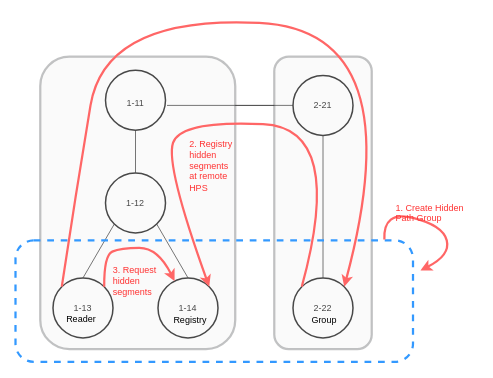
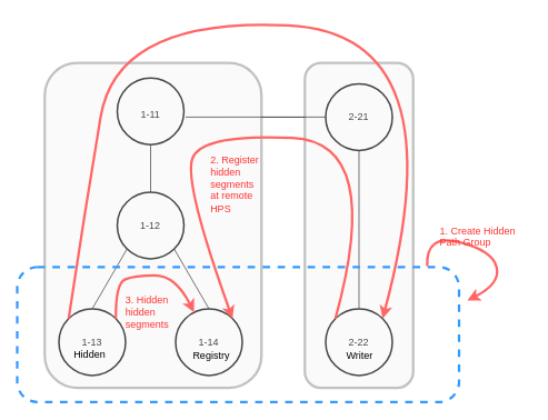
  <mxCell id="0" />
  <mxCell id="1" parent="0" />
  <mxCell id="2" value="" style="ellipse;whiteSpace=wrap;html=1;aspect=fixed;strokeWidth=2;" vertex="1" parent="1"><mxGeometry x="140" y="93" width="80" height="80" as="geometry" /></mxCell>
  <mxCell id="3" value="" style="ellipse;whiteSpace=wrap;html=1;aspect=fixed;strokeWidth=2;" vertex="1" parent="1"><mxGeometry x="140" y="230" width="80" height="80" as="geometry" /></mxCell>
  <mxCell id="4" value="" style="ellipse;whiteSpace=wrap;html=1;aspect=fixed;strokeWidth=2;" vertex="1" parent="1"><mxGeometry x="70" y="370" width="80" height="80" as="geometry" /></mxCell>
  <mxCell id="5" value="" style="ellipse;whiteSpace=wrap;html=1;aspect=fixed;strokeWidth=2;" vertex="1" parent="1"><mxGeometry x="210" y="370" width="80" height="80" as="geometry" /></mxCell>
  <mxCell id="6" value="" style="ellipse;whiteSpace=wrap;html=1;aspect=fixed;strokeWidth=2;" vertex="1" parent="1"><mxGeometry x="390" y="100" width="80" height="80" as="geometry" /></mxCell>
  <mxCell id="7" value="" style="ellipse;whiteSpace=wrap;html=1;aspect=fixed;strokeWidth=2;perimeterSpacing=0;" vertex="1" parent="1"><mxGeometry x="390" y="370" width="80" height="80" as="geometry" /></mxCell>
  <mxCell id="8" value="" style="endArrow=none;html=1;entryX=0.5;entryY=1;entryDx=0;entryDy=0;" edge="1" parent="1" source="3" target="2"><mxGeometry width="50" height="50" relative="1" as="geometry"><mxPoint x="100" y="520" as="sourcePoint" /><mxPoint x="150" y="470" as="targetPoint" /></mxGeometry></mxCell>
  <mxCell id="9" value="" style="endArrow=none;html=1;entryX=0.5;entryY=0;entryDx=0;entryDy=0;exitX=0;exitY=1;exitDx=0;exitDy=0;" edge="1" parent="1" source="3" target="4"><mxGeometry width="50" height="50" relative="1" as="geometry"><mxPoint x="190" y="240" as="sourcePoint" /><mxPoint x="190" y="180" as="targetPoint" /></mxGeometry></mxCell>
  <mxCell id="10" value="" style="endArrow=none;html=1;entryX=0.5;entryY=0;entryDx=0;entryDy=0;exitX=1;exitY=1;exitDx=0;exitDy=0;" edge="1" parent="1" source="3" target="5"><mxGeometry width="50" height="50" relative="1" as="geometry"><mxPoint x="162" y="308" as="sourcePoint" /><mxPoint x="120" y="380" as="targetPoint" /></mxGeometry></mxCell>
  <mxCell id="11" value="" style="endArrow=none;html=1;exitX=0.5;exitY=1;exitDx=0;exitDy=0;" edge="1" parent="1" source="6" target="7"><mxGeometry width="50" height="50" relative="1" as="geometry"><mxPoint x="218" y="308" as="sourcePoint" /><mxPoint x="260" y="380" as="targetPoint" /></mxGeometry></mxCell>
  <mxCell id="12" value="" style="endArrow=none;html=1;exitX=1.025;exitY=0.588;exitDx=0;exitDy=0;exitPerimeter=0;entryX=0;entryY=0.5;entryDx=0;entryDy=0;" edge="1" parent="1" source="2" target="6"><mxGeometry width="50" height="50" relative="1" as="geometry"><mxPoint x="440" y="180" as="sourcePoint" /><mxPoint x="440" y="380" as="targetPoint" /></mxGeometry></mxCell>
  <mxCell id="13" value="1-11" style="text;html=1;strokeColor=none;fillColor=none;align=center;verticalAlign=middle;whiteSpace=wrap;rounded=0;" vertex="1" parent="1"><mxGeometry x="155" y="123" width="50" height="27" as="geometry" /></mxCell>
  <mxCell id="14" value="2-21" style="text;html=1;strokeColor=none;fillColor=none;align=center;verticalAlign=middle;whiteSpace=wrap;rounded=0;" vertex="1" parent="1"><mxGeometry x="405" y="126.5" width="50" height="27" as="geometry" /></mxCell>
  <mxCell id="15" value="1-12" style="text;html=1;strokeColor=none;fillColor=none;align=center;verticalAlign=middle;whiteSpace=wrap;rounded=0;" vertex="1" parent="1"><mxGeometry x="155" y="256.5" width="50" height="27" as="geometry" /></mxCell>
  <mxCell id="16" value="1-13" style="text;html=1;strokeColor=none;fillColor=none;align=center;verticalAlign=middle;whiteSpace=wrap;rounded=0;" vertex="1" parent="1"><mxGeometry x="85" y="396.5" width="50" height="27" as="geometry" /></mxCell>
  <mxCell id="17" value="1-14" style="text;html=1;strokeColor=none;fillColor=none;align=center;verticalAlign=middle;whiteSpace=wrap;rounded=0;" vertex="1" parent="1"><mxGeometry x="225" y="396.5" width="50" height="27" as="geometry" /></mxCell>
  <mxCell id="18" value="2-22" style="text;html=1;strokeColor=none;fillColor=none;align=center;verticalAlign=middle;whiteSpace=wrap;rounded=0;" vertex="1" parent="1"><mxGeometry x="405" y="396.5" width="50" height="27" as="geometry" /></mxCell>
  <mxCell id="19" value="" style="rounded=1;whiteSpace=wrap;html=1;strokeWidth=3;fillColor=#eeeeee;glass=0;strokeColor=#36393d;opacity=30;" vertex="1" parent="1"><mxGeometry x="53" y="75" width="260" height="390" as="geometry" /></mxCell>
  <mxCell id="20" value="" style="rounded=1;whiteSpace=wrap;html=1;fillColor=#eeeeee;strokeWidth=3;strokeColor=#36393d;opacity=30;" vertex="1" parent="1"><mxGeometry x="365" y="75" width="130" height="390" as="geometry" /></mxCell>
  <mxCell id="21" value="" style="rounded=1;whiteSpace=wrap;html=1;fillColor=none;strokeColor=#3399FF;dashed=1;strokeWidth=3;" vertex="1" parent="1"><mxGeometry x="20" y="320" width="530" height="162" as="geometry" /></mxCell>
  <mxCell id="22" value="" style="curved=1;endArrow=classic;html=1;exitX=0;exitY=0;exitDx=0;exitDy=0;entryX=1;entryY=0;entryDx=0;entryDy=0;strokeColor=#FF6666;strokeWidth=3;" edge="1" parent="1" source="7" target="5"><mxGeometry width="50" height="50" relative="1" as="geometry"><mxPoint x="10" y="760" as="sourcePoint" /><mxPoint x="60" y="710" as="targetPoint" /><Array as="points"><mxPoint x="460" y="170" /><mxPoint x="240" y="160" /><mxPoint x="220" y="220" /></Array></mxGeometry></mxCell>
  <mxCell id="23" value="" style="curved=1;endArrow=classic;html=1;strokeColor=#FF6666;strokeWidth=3;exitX=0;exitY=0;exitDx=0;exitDy=0;entryX=1;entryY=0;entryDx=0;entryDy=0;" edge="1" parent="1" source="4" target="7"><mxGeometry width="50" height="50" relative="1" as="geometry"><mxPoint x="60" y="280" as="sourcePoint" /><mxPoint x="110" y="230" as="targetPoint" /><Array as="points"><mxPoint x="100" y="260" /><mxPoint x="140" y="20" /><mxPoint x="550" y="40" /></Array></mxGeometry></mxCell>
  <mxCell id="24" value="" style="curved=1;endArrow=classic;html=1;strokeColor=#FF6666;strokeWidth=3;exitX=1;exitY=0;exitDx=0;exitDy=0;" edge="1" parent="1" source="4" target="5"><mxGeometry width="50" height="50" relative="1" as="geometry"><mxPoint x="160" y="380" as="sourcePoint" /><mxPoint x="210" y="330" as="targetPoint" /><Array as="points"><mxPoint x="138" y="340" /><mxPoint x="160" y="330" /><mxPoint x="210" y="330" /></Array></mxGeometry></mxCell>
  <mxCell id="25" value="" style="curved=1;endArrow=classic;html=1;strokeColor=#FF6666;strokeWidth=3;exitX=0.928;exitY=-0.007;exitDx=0;exitDy=0;exitPerimeter=0;" edge="1" parent="1" source="21"><mxGeometry width="50" height="50" relative="1" as="geometry"><mxPoint x="510" y="330" as="sourcePoint" /><mxPoint x="560" y="360" as="targetPoint" /><Array as="points"><mxPoint x="510" y="280" /><mxPoint x="590" y="300" /><mxPoint x="600" y="340" /></Array></mxGeometry></mxCell>
  <mxCell id="26" value="&lt;div&gt;&lt;font color=&quot;#FF3333&quot;&gt;1. Create Hidden &lt;br&gt;&lt;/font&gt;&lt;/div&gt;&lt;div&gt;&lt;font color=&quot;#FF3333&quot;&gt;Path Group&lt;/font&gt;&lt;/div&gt;" style="text;html=1;resizable=0;points=[];autosize=1;align=left;verticalAlign=top;spacingTop=-4;" vertex="1" parent="1"><mxGeometry x="525" y="266.5" width="110" height="30" as="geometry" /></mxCell>
- <mxCell id="27" value="&lt;div&gt;&lt;font color=&quot;#FF3333&quot;&gt;2. Registry&lt;/font&gt;&lt;/div&gt;&lt;div&gt;&lt;font color=&quot;#FF3333&quot;&gt;hidden&lt;/font&gt;&lt;/div&gt;&lt;div&gt;&lt;font color=&quot;#FF3333&quot;&gt;segments&lt;/font&gt;&lt;/div&gt;&lt;div&gt;&lt;font color=&quot;#FF3333&quot;&gt;at remote&lt;/font&gt;&lt;/div&gt;&lt;div&gt;&lt;font color=&quot;#FF3333&quot;&gt;HPS&lt;br&gt;&lt;/font&gt;&lt;/div&gt;" style="text;html=1;resizable=0;points=[];autosize=1;align=left;verticalAlign=top;spacingTop=-4;" vertex="1" parent="1"><mxGeometry x="250" y="181.5" width="70" height="70" as="geometry" /></mxCell>
- <mxCell id="28" value="&lt;div&gt;&lt;font color=&quot;#FF3333&quot;&gt;3. Request&lt;/font&gt;&lt;/div&gt;&lt;div&gt;&lt;font color=&quot;#FF3333&quot;&gt;hidden&lt;/font&gt;&lt;/div&gt;&lt;div&gt;&lt;font color=&quot;#FF3333&quot;&gt;segments&lt;br&gt;&lt;/font&gt;&lt;/div&gt;" style="text;html=1;resizable=0;points=[];autosize=1;align=left;verticalAlign=top;spacingTop=-4;" vertex="1" parent="1"><mxGeometry x="148" y="350" width="70" height="40" as="geometry" /></mxCell>
- <mxCell id="29" value="Group" style="text;html=1;resizable=0;points=[];autosize=1;align=left;verticalAlign=top;spacingTop=-4;" vertex="1" parent="1"><mxGeometry x="413" y="415.5" width="50" height="20" as="geometry" /></mxCell>
+ <mxCell id="27" value="&lt;div&gt;&lt;font color=&quot;#FF3333&quot;&gt;2. Register&lt;/font&gt;&lt;/div&gt;&lt;div&gt;&lt;font color=&quot;#FF3333&quot;&gt;hidden&lt;/font&gt;&lt;/div&gt;&lt;div&gt;&lt;font color=&quot;#FF3333&quot;&gt;segments&lt;/font&gt;&lt;/div&gt;&lt;div&gt;&lt;font color=&quot;#FF3333&quot;&gt;at remote&lt;/font&gt;&lt;/div&gt;&lt;div&gt;&lt;font color=&quot;#FF3333&quot;&gt;HPS&lt;br&gt;&lt;/font&gt;&lt;/div&gt;" style="text;html=1;resizable=0;points=[];autosize=1;align=left;verticalAlign=top;spacingTop=-4;" vertex="1" parent="1"><mxGeometry x="250" y="181.5" width="70" height="70" as="geometry" /></mxCell>
+ <mxCell id="28" value="&lt;div&gt;&lt;font color=&quot;#FF3333&quot;&gt;3. Hidden&lt;/font&gt;&lt;/div&gt;&lt;div&gt;&lt;font color=&quot;#FF3333&quot;&gt;hidden&lt;/font&gt;&lt;/div&gt;&lt;div&gt;&lt;font color=&quot;#FF3333&quot;&gt;segments&lt;br&gt;&lt;/font&gt;&lt;/div&gt;" style="text;html=1;resizable=0;points=[];autosize=1;align=left;verticalAlign=top;spacingTop=-4;" vertex="1" parent="1"><mxGeometry x="148" y="350" width="70" height="40" as="geometry" /></mxCell>
+ <mxCell id="29" value="Writer" style="text;html=1;resizable=0;points=[];autosize=1;align=left;verticalAlign=top;spacingTop=-4;" vertex="1" parent="1"><mxGeometry x="413" y="415.5" width="50" height="20" as="geometry" /></mxCell>
  <mxCell id="30" value="Registry" style="text;html=1;resizable=0;points=[];autosize=1;align=left;verticalAlign=top;spacingTop=-4;" vertex="1" parent="1"><mxGeometry x="229" y="416.5" width="60" height="20" as="geometry" /></mxCell>
- <mxCell id="31" value="Reader" style="text;html=1;resizable=0;points=[];autosize=1;align=left;verticalAlign=top;spacingTop=-4;" vertex="1" parent="1"><mxGeometry x="86" y="414.5" width="60" height="20" as="geometry" /></mxCell>
+ <mxCell id="31" value="Hidden" style="text;html=1;resizable=0;points=[];autosize=1;align=left;verticalAlign=top;spacingTop=-4;" vertex="1" parent="1"><mxGeometry x="86" y="414.5" width="60" height="20" as="geometry" /></mxCell>
